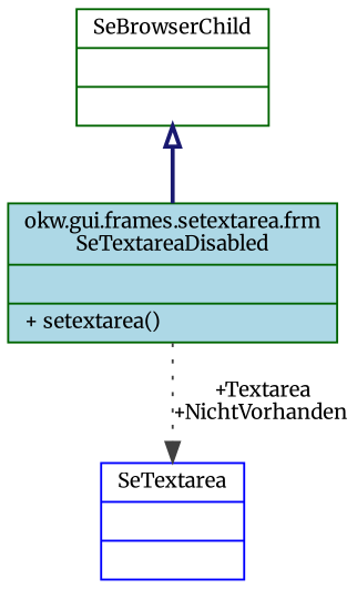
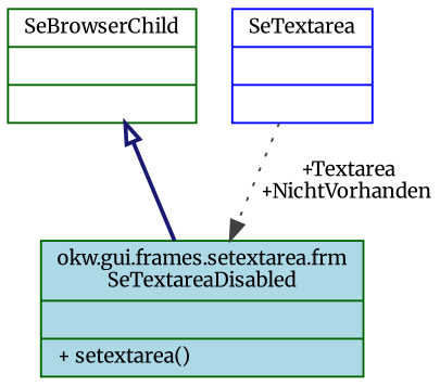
  digraph {
    fontname=Merriweather
    node [color=darkgreen fillcolor=white fontname=Merriweather fontsize=10 shape=record style=filled]
    edge [fontname=Merriweather fontsize=10 labelfontname=Helvetica labelfontsize=10]
    n1 [fillcolor=lightblue fontcolor=black height=0.2 label="{okw.gui.frames.setextarea.frm\lSeTextareaDisabled\n||+ setextarea()\l}" width=0.4]
    n2 [height=0.2 label="{SeBrowserChild\n||}" width=0.4]
    n3 [color=blue height=0.2 label="{SeTextarea\n||}" width=0.4]
    n2 -> n1 [arrowtail=onormal color=midnightblue dir=back style=bold]
-   n1 -> n3 [arrowhead=normal color=grey25 label=" +Textarea\n+NichtVorhanden" style=dotted]
+   n3 -> n1 [arrowhead=normal color=grey25 label=" +Textarea\n+NichtVorhanden" style=dotted]
  }
